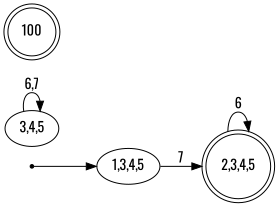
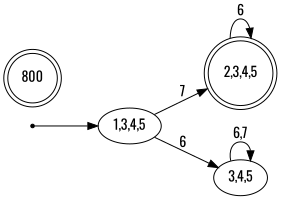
  digraph {
    fontname=Oswald
    rankdir=LR
    node [fontname=Oswald]
    edge [fontname=Oswald]
    inic [shape=point]
    "1,3,4,5"
    "2,3,4,5" [shape=doublecircle]
    "3,4,5"
-   100 [shape=doublecircle]
+   100 [shape=doublecircle label=800]
    inic -> "1,3,4,5"
    "1,3,4,5" -> "2,3,4,5" [label=7]
+   "1,3,4,5" -> "3,4,5" [label=6]
    "2,3,4,5" -> "2,3,4,5" [label=6]
    "3,4,5" -> "3,4,5" [label="6,7"]
  }
